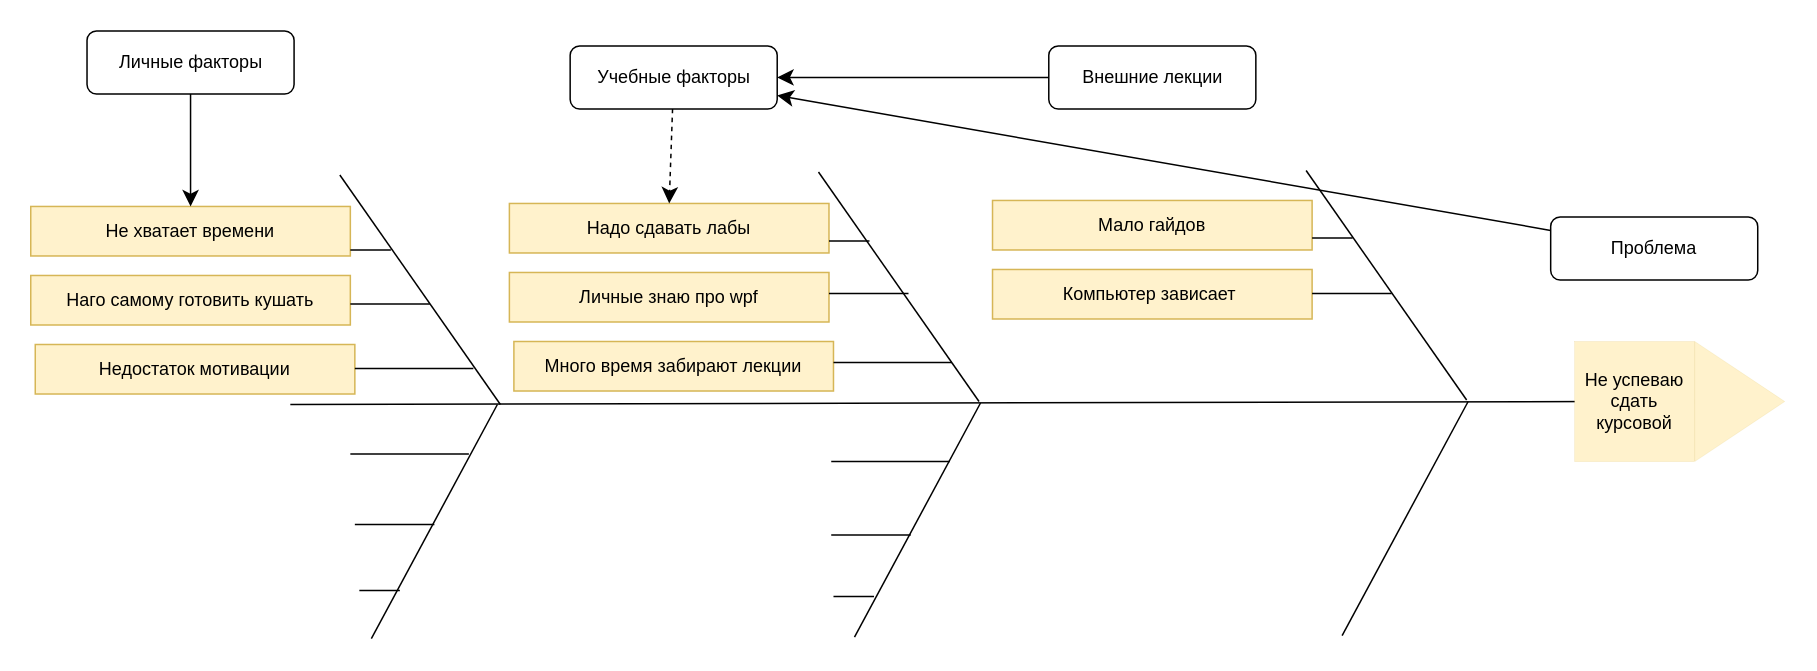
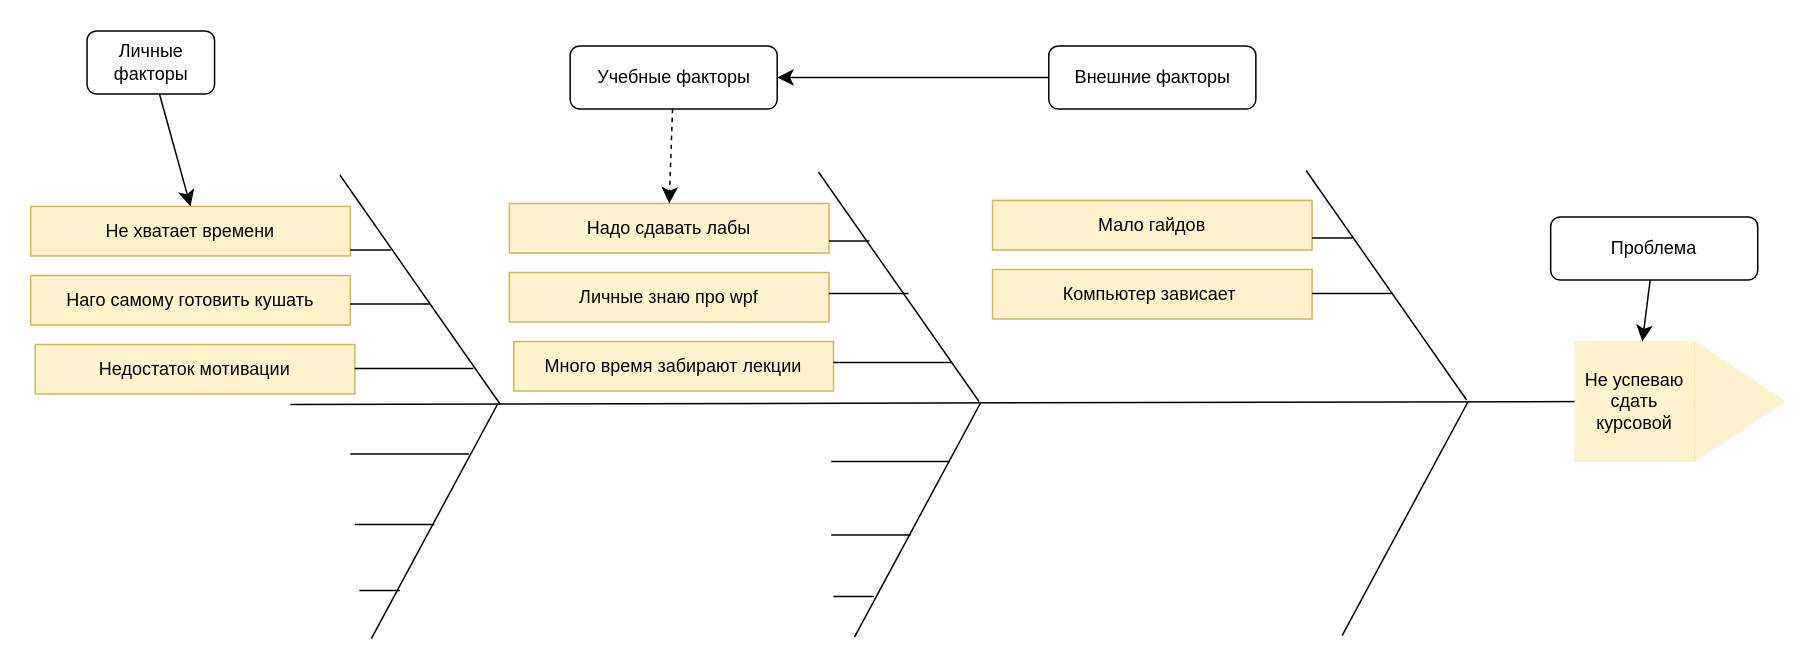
  <mxCell id="0" />
  <mxCell id="1" parent="0" />
  <mxCell id="2" value="" style="endArrow=none;html=1;rounded=0;fontSize=12;startSize=8;endSize=8;curved=1;" edge="1" parent="1"><mxGeometry width="50" height="50" relative="1" as="geometry"><mxPoint x="193" y="269" as="sourcePoint" /><mxPoint x="1063" y="267" as="targetPoint" /></mxGeometry></mxCell>
  <mxCell id="3" value="" style="endArrow=none;html=1;rounded=0;fontSize=12;startSize=8;endSize=8;curved=1;" edge="1" parent="1"><mxGeometry width="50" height="50" relative="1" as="geometry"><mxPoint x="333" y="269" as="sourcePoint" /><mxPoint x="226" y="116" as="targetPoint" /></mxGeometry></mxCell>
  <mxCell id="4" value="" style="endArrow=none;html=1;rounded=0;fontSize=12;startSize=8;endSize=8;curved=1;" edge="1" parent="1"><mxGeometry width="50" height="50" relative="1" as="geometry"><mxPoint x="247" y="425" as="sourcePoint" /><mxPoint x="331" y="269" as="targetPoint" /></mxGeometry></mxCell>
  <mxCell id="5" value="" style="endArrow=none;html=1;rounded=0;fontSize=12;startSize=8;endSize=8;curved=1;" edge="1" parent="1"><mxGeometry width="50" height="50" relative="1" as="geometry"><mxPoint x="569" y="424" as="sourcePoint" /><mxPoint x="653" y="268" as="targetPoint" /></mxGeometry></mxCell>
  <mxCell id="6" value="" style="endArrow=none;html=1;rounded=0;fontSize=12;startSize=8;endSize=8;curved=1;" edge="1" parent="1"><mxGeometry width="50" height="50" relative="1" as="geometry"><mxPoint x="894" y="423" as="sourcePoint" /><mxPoint x="978" y="267" as="targetPoint" /></mxGeometry></mxCell>
  <mxCell id="7" value="Не успеваю сдать курсовой" style="whiteSpace=wrap;html=1;aspect=fixed;fillColor=#fff2cc;strokeColor=#d6b656;strokeWidth=0;" vertex="1" parent="1"><mxGeometry x="1049" y="227" width="80" height="80" as="geometry" /></mxCell>
  <mxCell id="8" value="" style="triangle;whiteSpace=wrap;html=1;fillColor=#fff2cc;strokeColor=#d6b656;strokeWidth=0;" vertex="1" parent="1"><mxGeometry x="1129" y="227" width="60" height="80" as="geometry" /></mxCell>
  <mxCell id="9" value="Не хватает времени" style="rounded=0;whiteSpace=wrap;html=1;fillColor=#fff2cc;strokeColor=#d6b656;" vertex="1" parent="1"><mxGeometry x="20" y="137" width="213" height="33" as="geometry" /></mxCell>
  <mxCell id="10" value="Наго самому готовить кушать" style="rounded=0;whiteSpace=wrap;html=1;fillColor=#fff2cc;strokeColor=#d6b656;" vertex="1" parent="1"><mxGeometry x="20" y="183" width="213" height="33" as="geometry" /></mxCell>
  <mxCell id="11" value="Недостаток мотивации" style="rounded=0;whiteSpace=wrap;html=1;fillColor=#fff2cc;strokeColor=#d6b656;" vertex="1" parent="1"><mxGeometry x="23" y="229" width="213" height="33" as="geometry" /></mxCell>
  <mxCell id="12" value="" style="endArrow=none;html=1;rounded=0;fontSize=12;startSize=8;endSize=8;curved=1;" edge="1" parent="1"><mxGeometry width="50" height="50" relative="1" as="geometry"><mxPoint x="652" y="267" as="sourcePoint" /><mxPoint x="545" y="114" as="targetPoint" /></mxGeometry></mxCell>
  <mxCell id="13" value="Надо сдавать лабы" style="rounded=0;whiteSpace=wrap;html=1;fillColor=#fff2cc;strokeColor=#d6b656;" vertex="1" parent="1"><mxGeometry x="339" y="135" width="213" height="33" as="geometry" /></mxCell>
  <mxCell id="14" value="Личные знаю про wpf" style="rounded=0;whiteSpace=wrap;html=1;fillColor=#fff2cc;strokeColor=#d6b656;" vertex="1" parent="1"><mxGeometry x="339" y="181" width="213" height="33" as="geometry" /></mxCell>
  <mxCell id="15" value="Много время забирают лекции" style="rounded=0;whiteSpace=wrap;html=1;fillColor=#fff2cc;strokeColor=#d6b656;" vertex="1" parent="1"><mxGeometry x="342" y="227" width="213" height="33" as="geometry" /></mxCell>
  <mxCell id="16" value="" style="endArrow=none;html=1;rounded=0;fontSize=12;startSize=8;endSize=8;curved=1;" edge="1" parent="1"><mxGeometry width="50" height="50" relative="1" as="geometry"><mxPoint x="977" y="266" as="sourcePoint" /><mxPoint x="870" y="113" as="targetPoint" /></mxGeometry></mxCell>
  <mxCell id="17" value="Мало гайдов" style="rounded=0;whiteSpace=wrap;html=1;fillColor=#fff2cc;strokeColor=#d6b656;" vertex="1" parent="1"><mxGeometry x="661" y="133" width="213" height="33" as="geometry" /></mxCell>
  <mxCell id="18" value="Компьютер зависает&amp;nbsp;" style="rounded=0;whiteSpace=wrap;html=1;fillColor=#fff2cc;strokeColor=#d6b656;" vertex="1" parent="1"><mxGeometry x="661" y="179" width="213" height="33" as="geometry" /></mxCell>
  <mxCell id="19" value="" style="endArrow=none;html=1;rounded=0;fontSize=12;startSize=8;endSize=8;curved=1;" edge="1" parent="1"><mxGeometry width="50" height="50" relative="1" as="geometry"><mxPoint x="233" y="166" as="sourcePoint" /><mxPoint x="260" y="166" as="targetPoint" /><Array as="points"><mxPoint x="249" y="166" /></Array></mxGeometry></mxCell>
  <mxCell id="20" value="" style="endArrow=none;html=1;rounded=0;fontSize=12;startSize=8;endSize=8;curved=1;" edge="1" parent="1"><mxGeometry width="50" height="50" relative="1" as="geometry"><mxPoint x="233" y="202" as="sourcePoint" /><mxPoint x="286" y="202" as="targetPoint" /><Array as="points"><mxPoint x="249" y="202" /></Array></mxGeometry></mxCell>
  <mxCell id="21" value="" style="endArrow=none;html=1;rounded=0;fontSize=12;startSize=8;endSize=8;curved=1;" edge="1" parent="1"><mxGeometry width="50" height="50" relative="1" as="geometry"><mxPoint x="236" y="245" as="sourcePoint" /><mxPoint x="315" y="245" as="targetPoint" /><Array as="points"><mxPoint x="252" y="245" /></Array></mxGeometry></mxCell>
  <mxCell id="22" value="" style="endArrow=none;html=1;rounded=0;fontSize=12;startSize=8;endSize=8;curved=1;" edge="1" parent="1"><mxGeometry width="50" height="50" relative="1" as="geometry"><mxPoint x="555" y="241" as="sourcePoint" /><mxPoint x="634" y="241" as="targetPoint" /><Array as="points"><mxPoint x="571" y="241" /></Array></mxGeometry></mxCell>
  <mxCell id="23" value="" style="endArrow=none;html=1;rounded=0;fontSize=12;startSize=8;endSize=8;curved=1;" edge="1" parent="1"><mxGeometry width="50" height="50" relative="1" as="geometry"><mxPoint x="552" y="195" as="sourcePoint" /><mxPoint x="605" y="195" as="targetPoint" /><Array as="points"><mxPoint x="568" y="195" /></Array></mxGeometry></mxCell>
  <mxCell id="24" value="" style="endArrow=none;html=1;rounded=0;fontSize=12;startSize=8;endSize=8;curved=1;" edge="1" parent="1"><mxGeometry width="50" height="50" relative="1" as="geometry"><mxPoint x="552" y="160" as="sourcePoint" /><mxPoint x="579" y="160" as="targetPoint" /><Array as="points"><mxPoint x="568" y="160" /></Array></mxGeometry></mxCell>
  <mxCell id="25" value="" style="endArrow=none;html=1;rounded=0;fontSize=12;startSize=8;endSize=8;curved=1;" edge="1" parent="1"><mxGeometry width="50" height="50" relative="1" as="geometry"><mxPoint x="874" y="158" as="sourcePoint" /><mxPoint x="901" y="158" as="targetPoint" /><Array as="points"><mxPoint x="890" y="158" /></Array></mxGeometry></mxCell>
  <mxCell id="26" value="" style="endArrow=none;html=1;rounded=0;fontSize=12;startSize=8;endSize=8;curved=1;" edge="1" parent="1"><mxGeometry width="50" height="50" relative="1" as="geometry"><mxPoint x="874" y="195" as="sourcePoint" /><mxPoint x="927" y="195" as="targetPoint" /><Array as="points"><mxPoint x="890" y="195" /></Array></mxGeometry></mxCell>
  <mxCell id="27" value="" style="endArrow=none;html=1;rounded=0;fontSize=12;startSize=8;endSize=8;curved=1;" edge="1" parent="1"><mxGeometry width="50" height="50" relative="1" as="geometry"><mxPoint x="233" y="302" as="sourcePoint" /><mxPoint x="312" y="302" as="targetPoint" /><Array as="points"><mxPoint x="249" y="302" /></Array></mxGeometry></mxCell>
  <mxCell id="28" value="" style="endArrow=none;html=1;rounded=0;fontSize=12;startSize=8;endSize=8;curved=1;" edge="1" parent="1"><mxGeometry width="50" height="50" relative="1" as="geometry"><mxPoint x="553.5" y="307" as="sourcePoint" /><mxPoint x="632.5" y="307" as="targetPoint" /><Array as="points"><mxPoint x="569.5" y="307" /></Array></mxGeometry></mxCell>
  <mxCell id="29" value="" style="endArrow=none;html=1;rounded=0;fontSize=12;startSize=8;endSize=8;curved=1;" edge="1" parent="1"><mxGeometry width="50" height="50" relative="1" as="geometry"><mxPoint x="236" y="349" as="sourcePoint" /><mxPoint x="289" y="349" as="targetPoint" /><Array as="points"><mxPoint x="252" y="349" /></Array></mxGeometry></mxCell>
  <mxCell id="30" value="" style="endArrow=none;html=1;rounded=0;fontSize=12;startSize=8;endSize=8;curved=1;" edge="1" parent="1"><mxGeometry width="50" height="50" relative="1" as="geometry"><mxPoint x="553.5" y="356" as="sourcePoint" /><mxPoint x="606.5" y="356" as="targetPoint" /><Array as="points"><mxPoint x="569.5" y="356" /></Array></mxGeometry></mxCell>
  <mxCell id="31" value="" style="endArrow=none;html=1;rounded=0;fontSize=12;startSize=8;endSize=8;curved=1;" edge="1" parent="1"><mxGeometry width="50" height="50" relative="1" as="geometry"><mxPoint x="555" y="397" as="sourcePoint" /><mxPoint x="582" y="397" as="targetPoint" /><Array as="points"><mxPoint x="571" y="397" /></Array></mxGeometry></mxCell>
  <mxCell id="32" value="" style="endArrow=none;html=1;rounded=0;fontSize=12;startSize=8;endSize=8;curved=1;" edge="1" parent="1"><mxGeometry width="50" height="50" relative="1" as="geometry"><mxPoint x="239" y="393" as="sourcePoint" /><mxPoint x="266" y="393" as="targetPoint" /><Array as="points"><mxPoint x="255" y="393" /></Array></mxGeometry></mxCell>
  <mxCell id="33" value="" style="edgeStyle=none;curved=1;rounded=0;orthogonalLoop=1;jettySize=auto;html=1;fontSize=12;startSize=8;endSize=8;entryX=0.5;entryY=0;entryDx=0;entryDy=0;" edge="1" parent="1" source="34" target="9"><mxGeometry relative="1" as="geometry" /></mxCell>
- <mxCell id="34" value="Личные факторы" style="rounded=1;whiteSpace=wrap;html=1;" vertex="1" parent="1"><mxGeometry x="57.5" y="20" width="138" height="42" as="geometry" /></mxCell>
+ <mxCell id="34" value="Личные факторы" style="rounded=1;whiteSpace=wrap;html=1;" vertex="1" parent="1"><mxGeometry x="57.5" y="20" width="85" height="42" as="geometry" /></mxCell>
  <mxCell id="35" style="edgeStyle=none;curved=1;rounded=0;orthogonalLoop=1;jettySize=auto;html=1;entryX=0.5;entryY=0;entryDx=0;entryDy=0;fontSize=12;startSize=8;endSize=8;dashed=1;" edge="1" parent="1" source="36" target="13"><mxGeometry relative="1" as="geometry" /></mxCell>
  <mxCell id="36" value="Учебные факторы" style="rounded=1;whiteSpace=wrap;html=1;" vertex="1" parent="1"><mxGeometry x="379.5" y="30" width="138" height="42" as="geometry" /></mxCell>
  <mxCell id="37" style="edgeStyle=none;curved=1;rounded=0;orthogonalLoop=1;jettySize=auto;html=1;fontSize=12;startSize=8;endSize=8;" edge="1" parent="1" source="38" target="36"><mxGeometry relative="1" as="geometry" /></mxCell>
- <mxCell id="38" value="Внешние лекции" style="rounded=1;whiteSpace=wrap;html=1;" vertex="1" parent="1"><mxGeometry x="698.5" y="30" width="138" height="42" as="geometry" /></mxCell>
- <mxCell id="39" style="edgeStyle=none;curved=1;rounded=0;orthogonalLoop=1;jettySize=auto;html=1;fontSize=12;startSize=8;endSize=8;" edge="1" parent="1" source="40" target="36"><mxGeometry relative="1" as="geometry" /></mxCell>
+ <mxCell id="38" value="Внешние факторы" style="rounded=1;whiteSpace=wrap;html=1;" vertex="1" parent="1"><mxGeometry x="698.5" y="30" width="138" height="42" as="geometry" /></mxCell>
+ <mxCell id="39" style="edgeStyle=none;curved=1;rounded=0;orthogonalLoop=1;jettySize=auto;html=1;fontSize=12;startSize=8;endSize=8;" edge="1" parent="1" source="40" target="7"><mxGeometry relative="1" as="geometry" /></mxCell>
  <mxCell id="40" value="Проблема" style="rounded=1;whiteSpace=wrap;html=1;" vertex="1" parent="1"><mxGeometry x="1033" y="144" width="138" height="42" as="geometry" /></mxCell>
